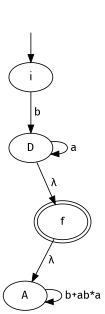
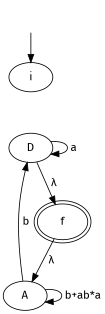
  digraph {
    fontname="Fira Sans"
    node [fontname="Fira Sans"]
    edge [fontname="Fira Sans"]
    _nil0 [style=invis]
    i
    A
    D
    f [peripheries=2]
    _nil0 -> i
    A -> A [label=" b+ab*a"]
-   i -> D [label=" b"]
+   A -> D [label=" b"]
    D -> D [label=" a"]
    D -> f [label=" λ"]
    f -> A [label=" λ"]
  }
